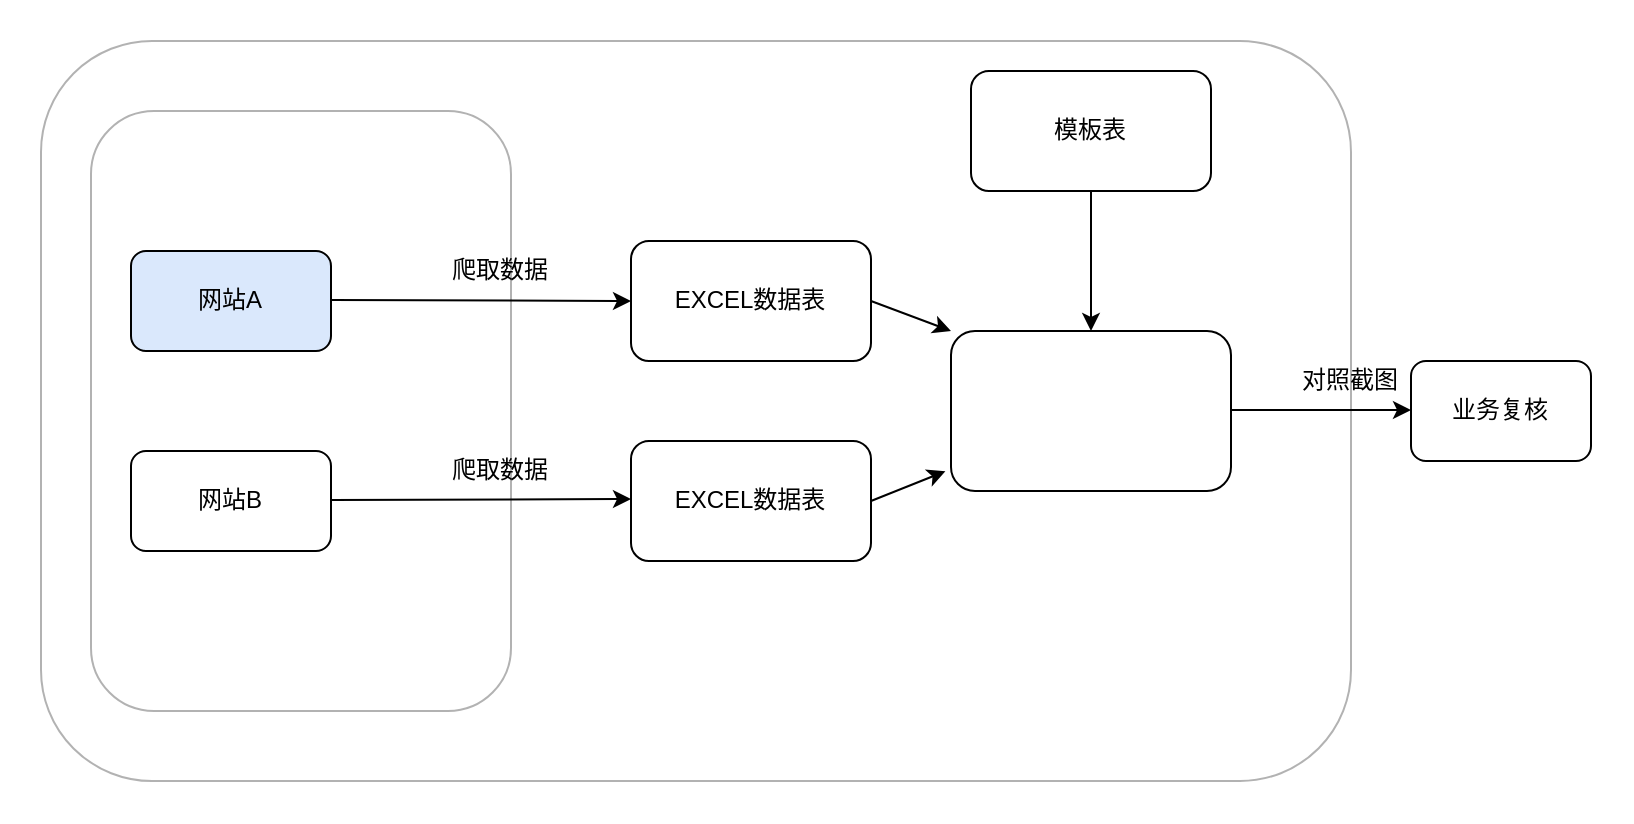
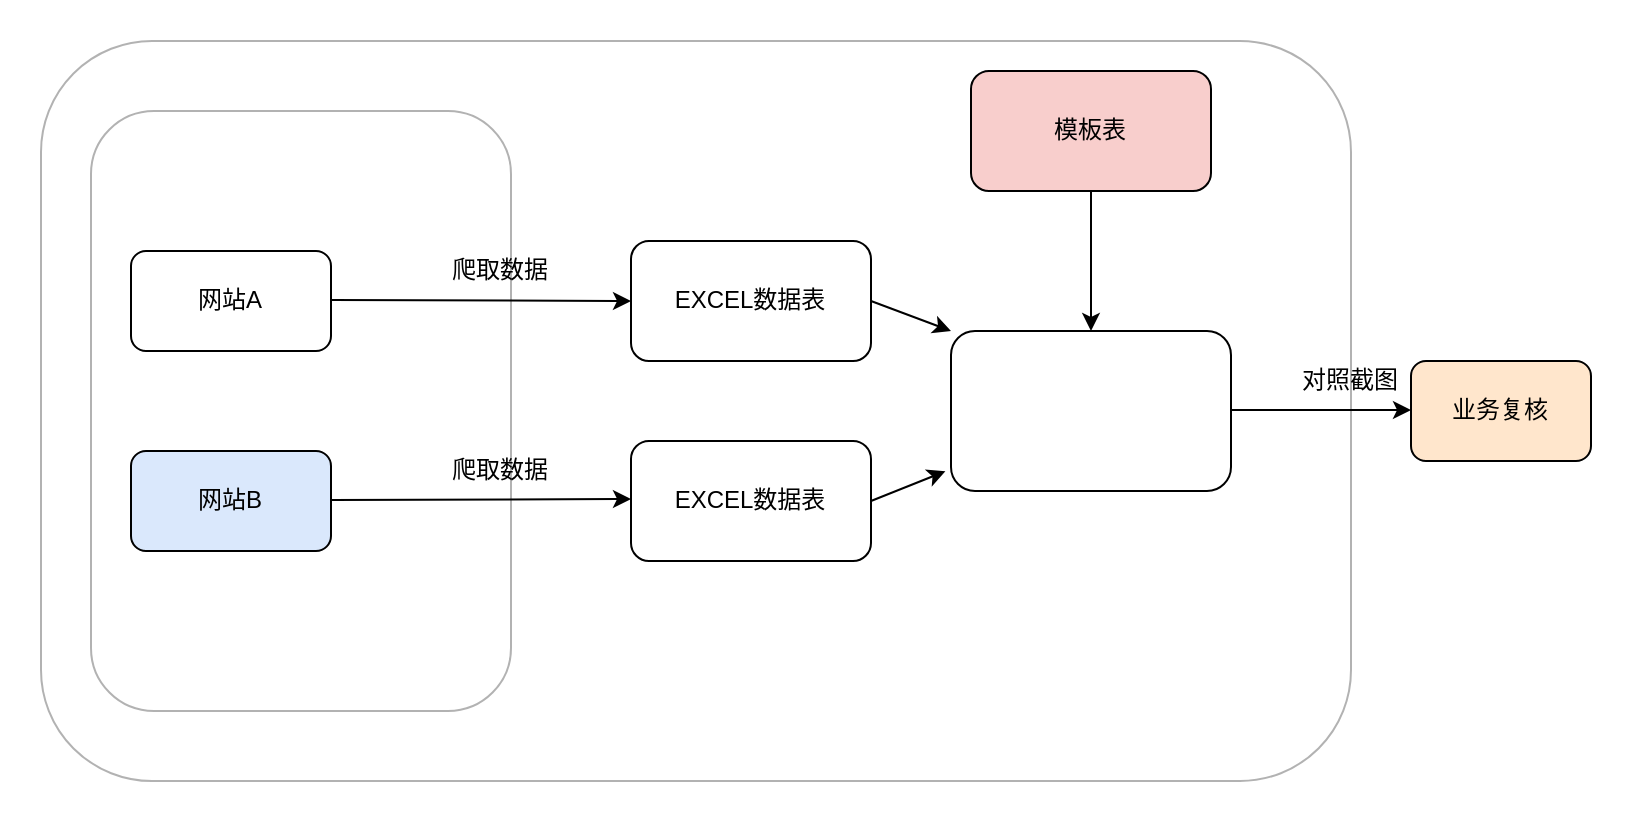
  <mxCell id="0" />
  <mxCell id="1" parent="0" />
  <mxCell id="2" value="" style="rounded=1;whiteSpace=wrap;html=1;opacity=30;" vertex="1" parent="1"><mxGeometry x="20" y="20" width="655" height="370" as="geometry" /></mxCell>
  <mxCell id="3" value="" style="rounded=1;whiteSpace=wrap;html=1;opacity=30;" vertex="1" parent="1"><mxGeometry x="45" y="55" width="210" height="300" as="geometry" /></mxCell>
- <mxCell id="4" value="网站A" style="rounded=1;whiteSpace=wrap;html=1;fillColor=#dae8fc;" vertex="1" parent="1"><mxGeometry x="65" y="125" width="100" height="50" as="geometry" /></mxCell>
- <mxCell id="5" value="网站B" style="rounded=1;whiteSpace=wrap;html=1;" vertex="1" parent="1"><mxGeometry x="65" y="225" width="100" height="50" as="geometry" /></mxCell>
+ <mxCell id="4" value="网站A" style="rounded=1;whiteSpace=wrap;html=1;" vertex="1" parent="1"><mxGeometry x="65" y="125" width="100" height="50" as="geometry" /></mxCell>
+ <mxCell id="5" value="网站B" style="rounded=1;whiteSpace=wrap;html=1;fillColor=#dae8fc;" vertex="1" parent="1"><mxGeometry x="65" y="225" width="100" height="50" as="geometry" /></mxCell>
  <mxCell id="6" value="" style="endArrow=classic;html=1;" edge="1" parent="1"><mxGeometry width="50" height="50" relative="1" as="geometry"><mxPoint x="165" y="149.5" as="sourcePoint" /><mxPoint x="315" y="150" as="targetPoint" /></mxGeometry></mxCell>
  <mxCell id="7" value="" style="endArrow=classic;html=1;" edge="1" parent="1"><mxGeometry width="50" height="50" relative="1" as="geometry"><mxPoint x="165" y="249.5" as="sourcePoint" /><mxPoint x="315" y="249" as="targetPoint" /></mxGeometry></mxCell>
  <mxCell id="8" value="EXCEL数据表" style="rounded=1;whiteSpace=wrap;html=1;" vertex="1" parent="1"><mxGeometry x="315" y="120" width="120" height="60" as="geometry" /></mxCell>
  <mxCell id="9" value="EXCEL数据表" style="rounded=1;whiteSpace=wrap;html=1;" vertex="1" parent="1"><mxGeometry x="315" y="220" width="120" height="60" as="geometry" /></mxCell>
  <mxCell id="10" value="爬取数据" style="text;html=1;strokeColor=none;fillColor=none;align=center;verticalAlign=middle;whiteSpace=wrap;rounded=0;" vertex="1" parent="1"><mxGeometry x="215" y="125" width="70" height="20" as="geometry" /></mxCell>
  <mxCell id="11" value="爬取数据" style="text;html=1;strokeColor=none;fillColor=none;align=center;verticalAlign=middle;whiteSpace=wrap;rounded=0;" vertex="1" parent="1"><mxGeometry x="215" y="225" width="70" height="20" as="geometry" /></mxCell>
- <mxCell id="12" value="模板表" style="rounded=1;whiteSpace=wrap;html=1;" vertex="1" parent="1"><mxGeometry x="485" y="35" width="120" height="60" as="geometry" /></mxCell>
+ <mxCell id="12" value="模板表" style="rounded=1;whiteSpace=wrap;html=1;fillColor=#f8cecc;" vertex="1" parent="1"><mxGeometry x="485" y="35" width="120" height="60" as="geometry" /></mxCell>
  <mxCell id="13" value="" style="rounded=1;whiteSpace=wrap;html=1;" vertex="1" parent="1"><mxGeometry x="475" y="165" width="140" height="80" as="geometry" /></mxCell>
  <mxCell id="14" value="" style="endArrow=classic;html=1;" edge="1" parent="1" target="13"><mxGeometry width="50" height="50" relative="1" as="geometry"><mxPoint x="545" y="95" as="sourcePoint" /><mxPoint x="534.5" y="155" as="targetPoint" /></mxGeometry></mxCell>
  <mxCell id="15" value="" style="endArrow=classic;html=1;exitX=1;exitY=0.5;exitDx=0;exitDy=0;entryX=-0.02;entryY=0.877;entryDx=0;entryDy=0;entryPerimeter=0;" edge="1" parent="1" source="9" target="13"><mxGeometry width="50" height="50" relative="1" as="geometry"><mxPoint x="455" y="285" as="sourcePoint" /><mxPoint x="505" y="235" as="targetPoint" /></mxGeometry></mxCell>
  <mxCell id="16" value="" style="endArrow=classic;html=1;entryX=0;entryY=0;entryDx=0;entryDy=0;exitX=1;exitY=0.5;exitDx=0;exitDy=0;" edge="1" parent="1" source="8" target="13"><mxGeometry width="50" height="50" relative="1" as="geometry"><mxPoint x="445" y="135" as="sourcePoint" /><mxPoint x="505" y="175" as="targetPoint" /></mxGeometry></mxCell>
  <mxCell id="17" value="" style="endArrow=classic;html=1;" edge="1" parent="1"><mxGeometry width="50" height="50" relative="1" as="geometry"><mxPoint x="615" y="204.5" as="sourcePoint" /><mxPoint x="705" y="204.5" as="targetPoint" /></mxGeometry></mxCell>
- <mxCell id="18" value="业务复核" style="rounded=1;whiteSpace=wrap;html=1;" vertex="1" parent="1"><mxGeometry x="705" y="180" width="90" height="50" as="geometry" /></mxCell>
+ <mxCell id="18" value="业务复核" style="rounded=1;whiteSpace=wrap;html=1;fillColor=#ffe6cc;" vertex="1" parent="1"><mxGeometry x="705" y="180" width="90" height="50" as="geometry" /></mxCell>
  <mxCell id="19" value="对照截图" style="text;html=1;strokeColor=none;fillColor=none;align=center;verticalAlign=middle;whiteSpace=wrap;rounded=0;" vertex="1" parent="1"><mxGeometry x="645" y="180" width="60" height="20" as="geometry" /></mxCell>
